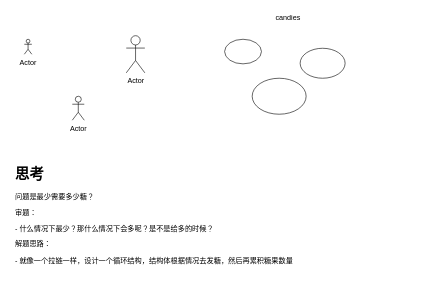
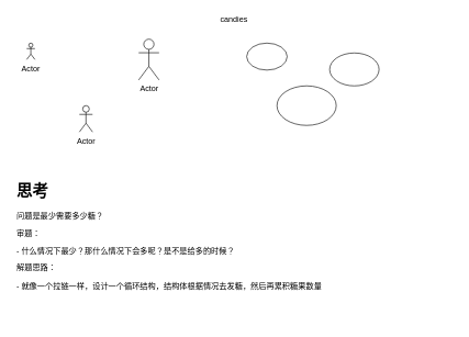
  <mxCell id="0" />
  <mxCell id="1" parent="0" />
  <mxCell id="2" value="Actor" style="shape=umlActor;verticalLabelPosition=bottom;verticalAlign=top;html=1;outlineConnect=0;" vertex="1" parent="1"><mxGeometry x="40" y="65" width="12.5" height="25" as="geometry" /></mxCell>
  <mxCell id="3" value="Actor" style="shape=umlActor;verticalLabelPosition=bottom;verticalAlign=top;html=1;outlineConnect=0;" vertex="1" parent="1"><mxGeometry x="210" y="59" width="31" height="62" as="geometry" /></mxCell>
  <mxCell id="4" value="Actor" style="shape=umlActor;verticalLabelPosition=bottom;verticalAlign=top;html=1;outlineConnect=0;" vertex="1" parent="1"><mxGeometry x="120" y="160" width="20" height="40" as="geometry" /></mxCell>
  <mxCell id="5" value="" style="ellipse;whiteSpace=wrap;html=1;" vertex="1" parent="1"><mxGeometry x="374" y="65" width="61.5" height="41" as="geometry" /></mxCell>
  <mxCell id="6" value="" style="ellipse;whiteSpace=wrap;html=1;" vertex="1" parent="1"><mxGeometry x="420" y="130" width="90" height="60" as="geometry" /></mxCell>
  <mxCell id="7" value="" style="ellipse;whiteSpace=wrap;html=1;" vertex="1" parent="1"><mxGeometry x="500" y="80" width="75" height="50" as="geometry" /></mxCell>
- <mxCell id="8" value="candies" style="text;html=1;strokeColor=none;fillColor=none;align=center;verticalAlign=middle;whiteSpace=wrap;rounded=0;" vertex="1" parent="1"><mxGeometry x="460" y="20" width="40" height="20" as="geometry" /></mxCell>
+ <mxCell id="8" value="candies" style="text;html=1;strokeColor=none;fillColor=none;align=center;verticalAlign=middle;whiteSpace=wrap;rounded=0;" vertex="1" parent="1"><mxGeometry x="335" y="20" width="40" height="20" as="geometry" /></mxCell>
  <mxCell id="9" value="&lt;h1&gt;思考&lt;/h1&gt;&lt;p&gt;问题是最少需要多少糖？&lt;/p&gt;&lt;p&gt;审题：&lt;/p&gt;&lt;p&gt;- 什么情况下最少？那什么情况下会多呢？是不是给多的时候？&lt;/p&gt;&lt;p&gt;解题思路：&lt;/p&gt;&lt;p&gt;- 就像一个拉链一样，设计一个循环结构，结构体根据情况去发糖，然后再累积糖果数量&lt;/p&gt;" style="text;html=1;strokeColor=none;fillColor=none;spacing=5;spacingTop=-20;whiteSpace=wrap;overflow=hidden;rounded=0;" vertex="1" parent="1"><mxGeometry x="20" y="270" width="670" height="220" as="geometry" /></mxCell>
